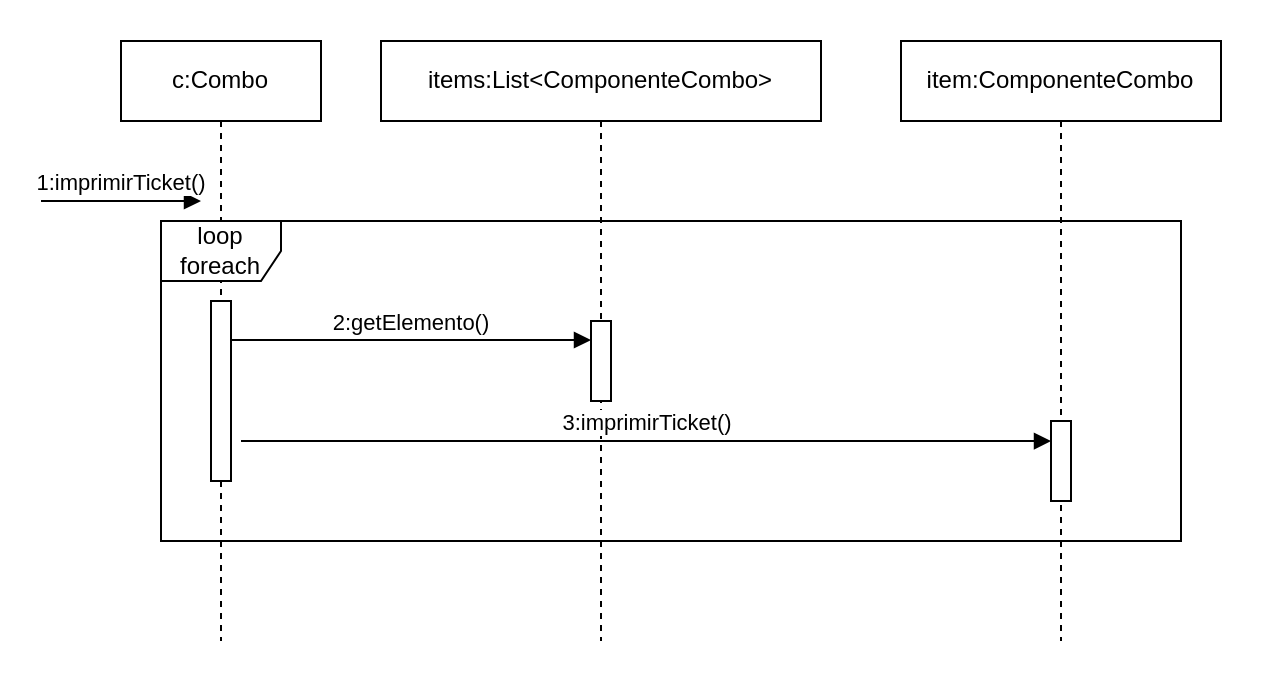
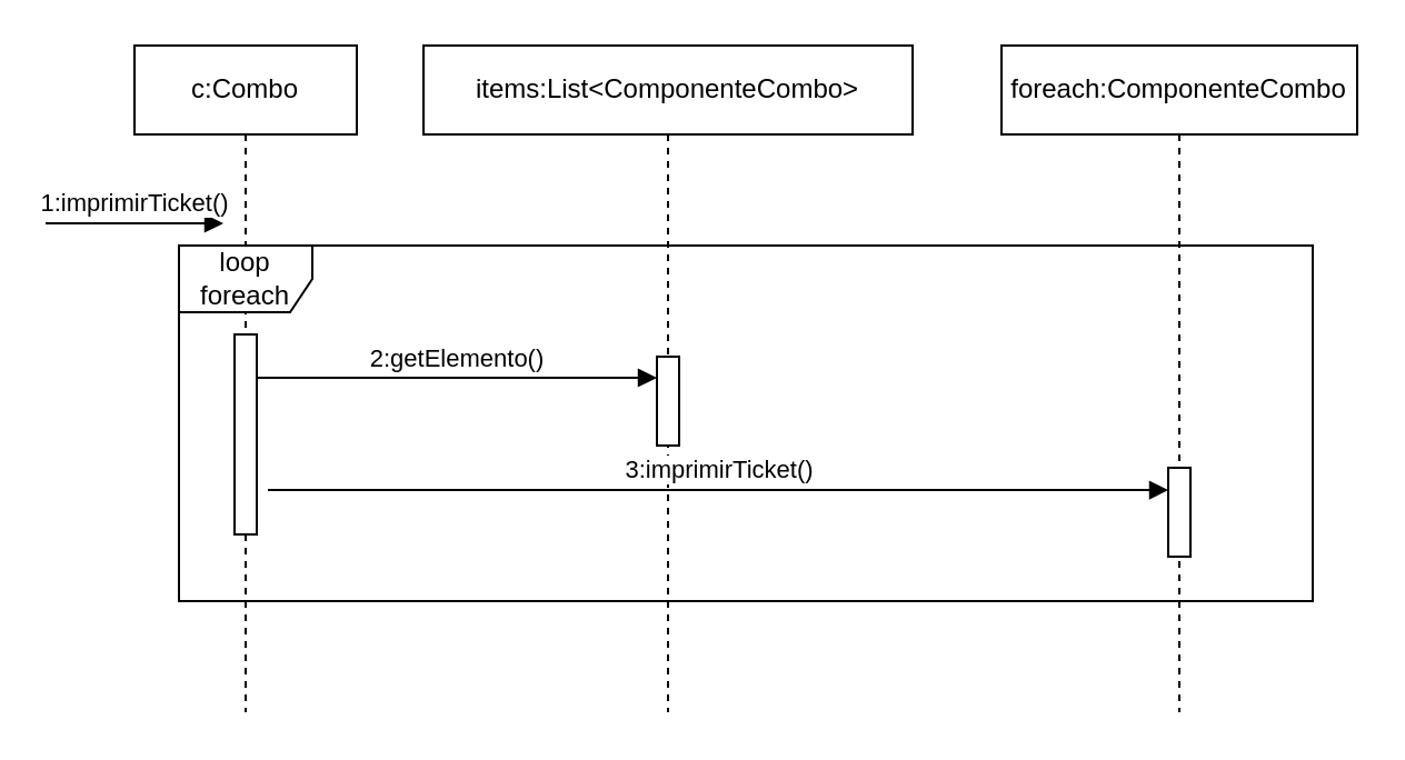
  <mxCell id="0" />
  <mxCell id="1" parent="0" />
  <mxCell id="2" value="c:Combo" style="shape=umlLifeline;perimeter=lifelinePerimeter;whiteSpace=wrap;html=1;container=1;dropTarget=0;collapsible=0;recursiveResize=0;outlineConnect=0;portConstraint=eastwest;newEdgeStyle={&quot;curved&quot;:0,&quot;rounded&quot;:0};" parent="1" vertex="1"><mxGeometry x="60" y="20" width="100" height="300" as="geometry" /></mxCell>
  <mxCell id="3" value="" style="html=1;points=[[0,0,0,0,5],[0,1,0,0,-5],[1,0,0,0,5],[1,1,0,0,-5]];perimeter=orthogonalPerimeter;outlineConnect=0;targetShapes=umlLifeline;portConstraint=eastwest;newEdgeStyle={&quot;curved&quot;:0,&quot;rounded&quot;:0};" parent="2" vertex="1"><mxGeometry x="45" y="130" width="10" height="90" as="geometry" /></mxCell>
  <mxCell id="4" value="1:imprimirTicket()" style="html=1;verticalAlign=bottom;endArrow=block;curved=0;rounded=0;" parent="1" edge="1"><mxGeometry width="80" relative="1" as="geometry"><mxPoint x="20" y="100" as="sourcePoint" /><mxPoint x="100" y="100" as="targetPoint" /></mxGeometry></mxCell>
  <mxCell id="5" value="loop foreach" style="shape=umlFrame;whiteSpace=wrap;html=1;pointerEvents=0;" vertex="1" parent="1"><mxGeometry x="80" y="110" width="510" height="160" as="geometry" /></mxCell>
  <mxCell id="6" value="items:List&amp;lt;ComponenteCombo&amp;gt;" style="shape=umlLifeline;perimeter=lifelinePerimeter;whiteSpace=wrap;html=1;container=1;dropTarget=0;collapsible=0;recursiveResize=0;outlineConnect=0;portConstraint=eastwest;newEdgeStyle={&quot;curved&quot;:0,&quot;rounded&quot;:0};" vertex="1" parent="1"><mxGeometry x="190" y="20" width="220" height="300" as="geometry" /></mxCell>
  <mxCell id="7" value="" style="html=1;points=[[0,0,0,0,5],[0,1,0,0,-5],[1,0,0,0,5],[1,1,0,0,-5]];perimeter=orthogonalPerimeter;outlineConnect=0;targetShapes=umlLifeline;portConstraint=eastwest;newEdgeStyle={&quot;curved&quot;:0,&quot;rounded&quot;:0};" vertex="1" parent="6"><mxGeometry x="105" y="140" width="10" height="40" as="geometry" /></mxCell>
- <mxCell id="8" value="item:ComponenteCombo" style="shape=umlLifeline;perimeter=lifelinePerimeter;whiteSpace=wrap;html=1;container=1;dropTarget=0;collapsible=0;recursiveResize=0;outlineConnect=0;portConstraint=eastwest;newEdgeStyle={&quot;curved&quot;:0,&quot;rounded&quot;:0};" vertex="1" parent="1"><mxGeometry x="450" y="20" width="160" height="300" as="geometry" /></mxCell>
+ <mxCell id="8" value="foreach:ComponenteCombo" style="shape=umlLifeline;perimeter=lifelinePerimeter;whiteSpace=wrap;html=1;container=1;dropTarget=0;collapsible=0;recursiveResize=0;outlineConnect=0;portConstraint=eastwest;newEdgeStyle={&quot;curved&quot;:0,&quot;rounded&quot;:0};" vertex="1" parent="1"><mxGeometry x="450" y="20" width="160" height="300" as="geometry" /></mxCell>
  <mxCell id="9" value="" style="html=1;points=[[0,0,0,0,5],[0,1,0,0,-5],[1,0,0,0,5],[1,1,0,0,-5]];perimeter=orthogonalPerimeter;outlineConnect=0;targetShapes=umlLifeline;portConstraint=eastwest;newEdgeStyle={&quot;curved&quot;:0,&quot;rounded&quot;:0};" vertex="1" parent="8"><mxGeometry x="75" y="190" width="10" height="40" as="geometry" /></mxCell>
  <mxCell id="10" value="2:getElemento()" style="html=1;verticalAlign=bottom;endArrow=block;curved=0;rounded=0;" edge="1" parent="1"><mxGeometry width="80" relative="1" as="geometry"><mxPoint x="115" y="169.5" as="sourcePoint" /><mxPoint x="295" y="169.5" as="targetPoint" /></mxGeometry></mxCell>
  <mxCell id="11" value="3:imprimirTicket()" style="html=1;verticalAlign=bottom;endArrow=block;curved=0;rounded=0;exitX=1.5;exitY=0.778;exitDx=0;exitDy=0;exitPerimeter=0;" edge="1" parent="1" source="3" target="9"><mxGeometry width="80" relative="1" as="geometry"><mxPoint x="150" y="220" as="sourcePoint" /><mxPoint x="530" y="210" as="targetPoint" /></mxGeometry></mxCell>
